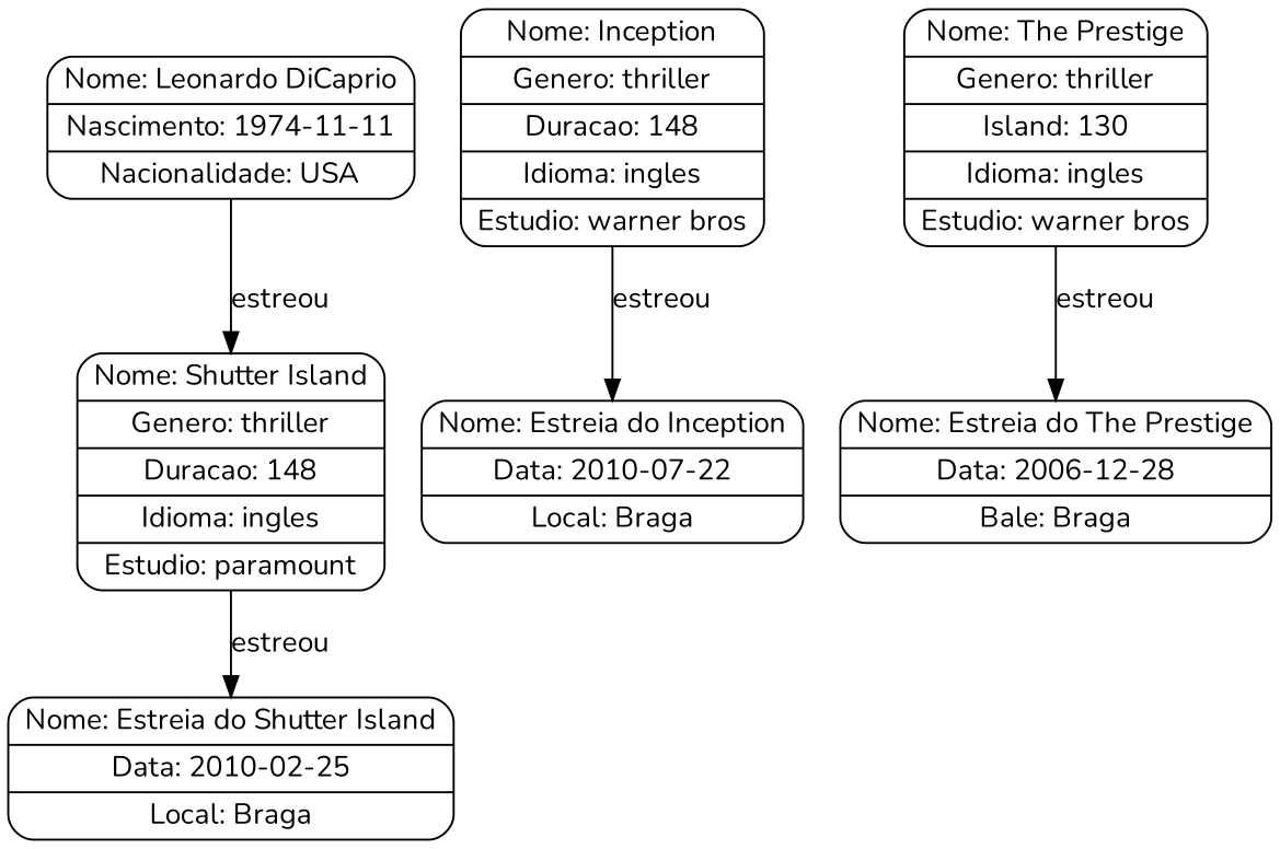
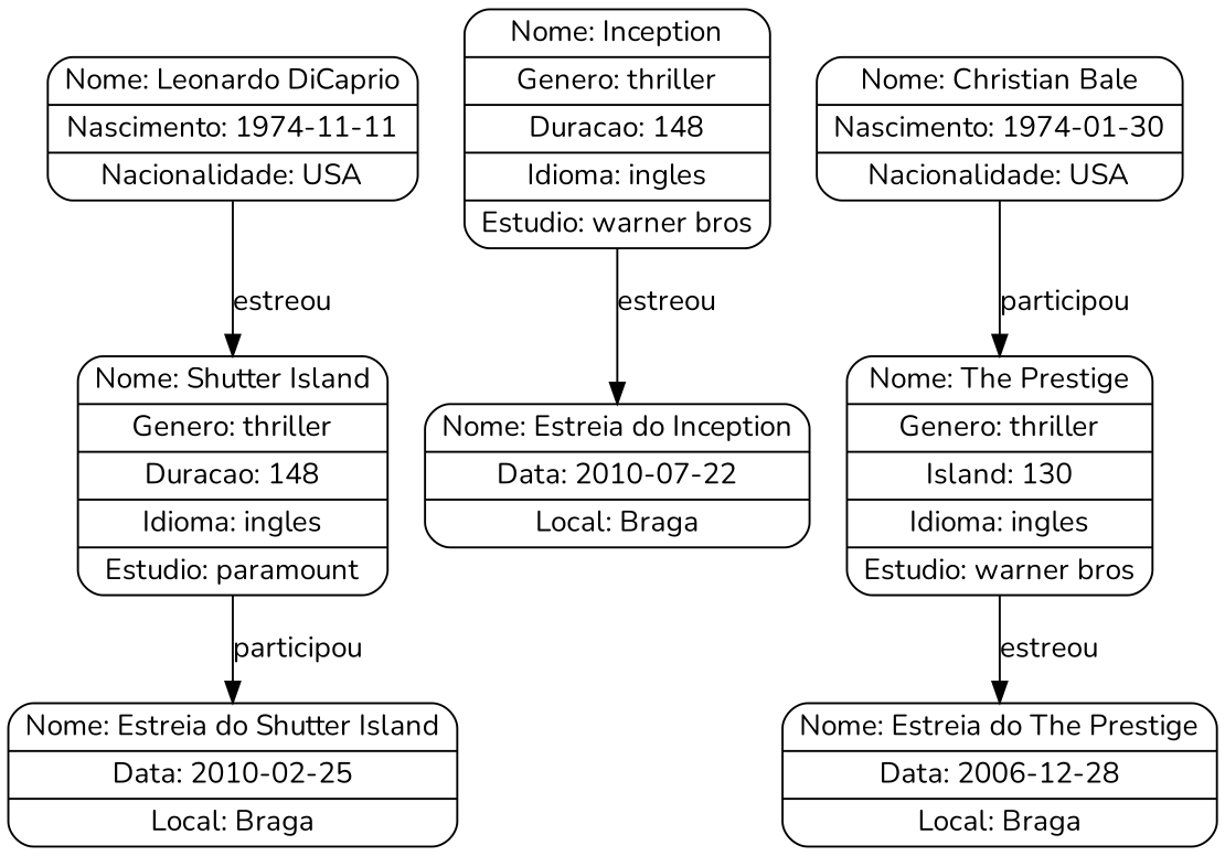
  digraph {
    fontname=Nunito
    node [fontname=Nunito shape=Mrecord]
    edge [fontname=Nunito]
    n1 [label="{Nome: Leonardo DiCaprio | Nascimento: 1974-11-11 | Nacionalidade: USA}"]
    n2 [label="{Nome: Shutter Island | Genero: thriller | Duracao: 148 | Idioma: ingles | Estudio: paramount}"]
    n3 [label="{Nome: Estreia do Shutter Island | Data: 2010-02-25 | Local: Braga}"]
    n4 [label="{Nome: Inception | Genero: thriller | Duracao: 148 | Idioma: ingles | Estudio: warner bros}"]
    n5 [label="{Nome: Estreia do Inception | Data: 2010-07-22 | Local: Braga}"]
+   n6 [label="{Nome: Christian Bale | Nascimento: 1974-01-30 | Nacionalidade: USA}"]
    n7 [label="{Nome: The Prestige | Genero: thriller | Island: 130 | Idioma: ingles | Estudio: warner bros}"]
-   n8 [label="{Nome: Estreia do The Prestige | Data: 2006-12-28 | Bale: Braga}"]
+   n8 [label="{Nome: Estreia do The Prestige | Data: 2006-12-28 | Local: Braga}"]
    n1 -> n2 [label=estreou]
-   n2 -> n3 [label=estreou]
+   n2 -> n3 [label=participou]
    n4 -> n5 [label=estreou]
+   n6 -> n7 [label=participou]
    n7 -> n8 [label=estreou]
  }
